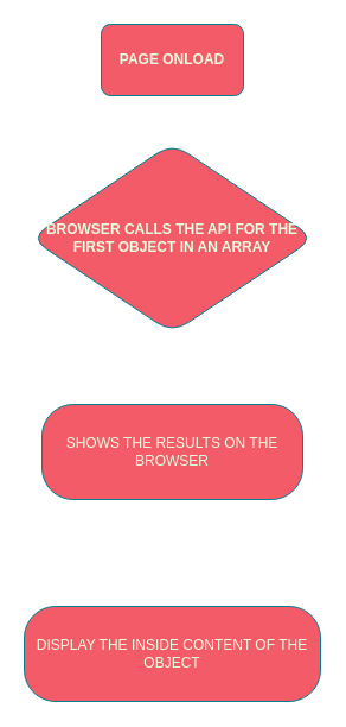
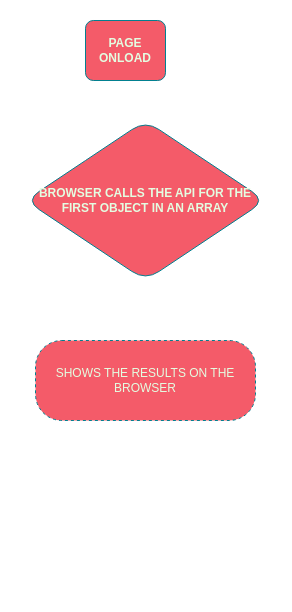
  <mxCell id="0" />
  <mxCell id="1" parent="0" />
  <mxCell id="2" value="" style="edgeStyle=orthogonalEdgeStyle;rounded=0;orthogonalLoop=1;jettySize=auto;html=1;strokeColor=#ffffff;fontColor=#E4FDE1;fillColor=#F45B69;" edge="1" parent="1" source="3" target="5"><mxGeometry relative="1" as="geometry" /></mxCell>
- <mxCell id="3" value="&lt;b&gt;PAGE ONLOAD&lt;/b&gt;" style="rounded=1;whiteSpace=wrap;html=1;strokeColor=#028090;fontColor=#E4FDE1;fillColor=#F45B69;arcSize=13;" vertex="1" parent="1"><mxGeometry x="85" y="20" width="120" height="60" as="geometry" /></mxCell>
+ <mxCell id="3" value="&lt;b&gt;PAGE ONLOAD&lt;/b&gt;" style="rounded=1;whiteSpace=wrap;html=1;strokeColor=#028090;fontColor=#E4FDE1;fillColor=#F45B69;arcSize=13;" vertex="1" parent="1"><mxGeometry x="85" y="20" width="80" height="60" as="geometry" /></mxCell>
  <mxCell id="4" value="" style="edgeStyle=orthogonalEdgeStyle;rounded=0;orthogonalLoop=1;jettySize=auto;html=1;strokeColor=#ffffff;fontColor=#E4FDE1;fillColor=#F45B69;" edge="1" parent="1" source="5" target="6"><mxGeometry relative="1" as="geometry" /></mxCell>
  <mxCell id="5" value="&lt;b&gt;BROWSER CALLS THE API FOR THE FIRST OBJECT IN AN ARRAY&lt;/b&gt;" style="rhombus;whiteSpace=wrap;html=1;fillColor=#F45B69;strokeColor=#028090;fontColor=#E4FDE1;rounded=1;arcSize=33;" vertex="1" parent="1"><mxGeometry x="25" y="120" width="240" height="160" as="geometry" /></mxCell>
- <mxCell id="6" value="SHOWS THE RESULTS ON THE BROWSER" style="whiteSpace=wrap;html=1;fillColor=#F45B69;strokeColor=#028090;fontColor=#E4FDE1;rounded=1;arcSize=33;" vertex="1" parent="1"><mxGeometry x="35" y="340" width="220" height="80" as="geometry" /></mxCell>
- <mxCell id="7" value="DISPLAY THE INSIDE CONTENT OF THE OBJECT" style="whiteSpace=wrap;html=1;fillColor=#F45B69;strokeColor=#028090;fontColor=#E4FDE1;rounded=1;arcSize=33;" vertex="1" parent="1"><mxGeometry x="20" y="510" width="250" height="80" as="geometry" /></mxCell>
+ <mxCell id="6" value="SHOWS THE RESULTS ON THE BROWSER" style="whiteSpace=wrap;html=1;fillColor=#F45B69;strokeColor=#028090;fontColor=#E4FDE1;rounded=1;arcSize=33;dashed=1;" vertex="1" parent="1"><mxGeometry x="35" y="340" width="220" height="80" as="geometry" /></mxCell>
